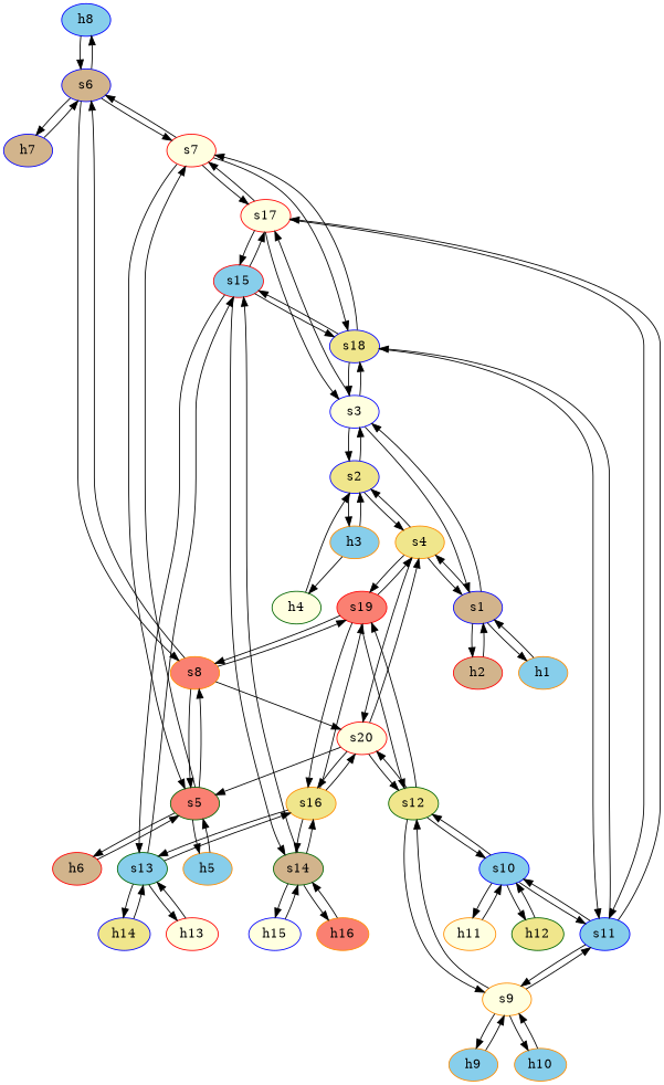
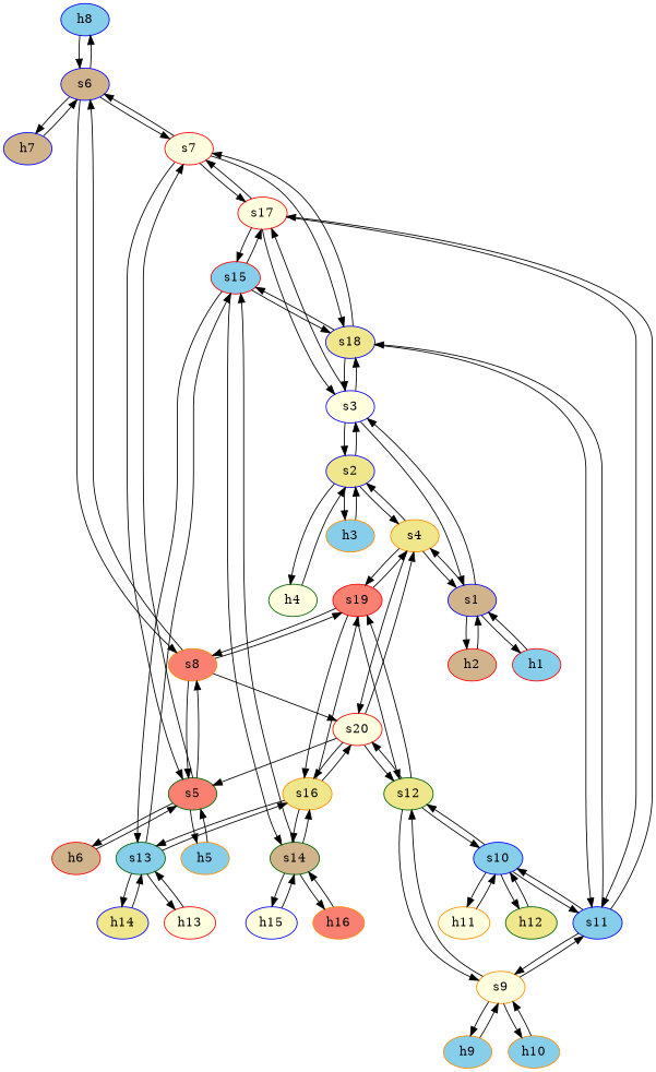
  strict digraph {
    node [color=blue fillcolor=skyblue style=filled type=switch]
    edge [capacity="1Gbps" cost=1 dst_port=0 src_port=0]
    h8 [ip="111.0.0.8" mac="0:0:0:0:0:8" type=host]
    s6 [fillcolor=tan level="edge"]
    h7 [fillcolor=tan ip="111.0.0.7" mac="0:0:0:0:0:7" type=host]
    s8 [color=darkorange fillcolor=salmon level=aggregation]
    s7 [color=red fillcolor=lightyellow level=aggregation]
    s5 [color=darkgreen fillcolor=salmon level="edge"]
    s19 [color=red fillcolor=salmon level=core]
    s20 [color=red fillcolor=lightyellow level=core]
    s18 [fillcolor=khaki level=core]
    s17 [color=red fillcolor=lightyellow level=core]
    h9 [color=darkorange ip="111.0.0.9" mac="0:0:0:0:0:9" type=host]
    s9 [color=darkorange fillcolor=lightyellow level="edge"]
    s12 [color=darkgreen fillcolor=khaki level=aggregation]
    s11 [level=aggregation]
    h10 [color=darkorange ip="111.0.0.10" mac="0:0:0:0:0:a" type=host]
    s10 [level="edge"]
    h2 [color=red fillcolor=tan ip="111.0.0.2" mac="0:0:0:0:0:2" type=host]
    s1 [fillcolor=tan level="edge"]
-   h1 [color=darkorange ip="111.0.0.1" mac="0:0:0:0:0:1" type=host]
+   h1 [color=red ip="111.0.0.1" mac="0:0:0:0:0:1" type=host]
    s3 [fillcolor=lightyellow level=aggregation]
    s4 [color=darkorange fillcolor=khaki level=aggregation]
    s2 [fillcolor=khaki level="edge"]
    h3 [color=darkorange ip="111.0.0.3" mac="0:0:0:0:0:3" type=host]
    h4 [color=darkgreen fillcolor=lightyellow ip="111.0.0.4" mac="0:0:0:0:0:4" type=host]
    h6 [color=red fillcolor=tan ip="111.0.0.6" mac="0:0:0:0:0:6" type=host]
    h5 [color=darkorange ip="111.0.0.5" mac="0:0:0:0:0:5" type=host]
    s16 [color=darkorange fillcolor=khaki level=aggregation]
    h11 [color=darkorange fillcolor=lightyellow ip="111.0.0.11" mac="0:0:0:0:0:b" type=host]
    h12 [color=darkgreen fillcolor=khaki ip="111.0.0.12" mac="0:0:0:0:0:c" type=host]
    s15 [color=red level=aggregation]
    s13 [color=darkgreen level="edge"]
    s14 [color=darkgreen fillcolor=tan level="edge"]
    h13 [color=red fillcolor=lightyellow ip="111.0.0.13" mac="0:0:0:0:0:d" type=host]
    h14 [fillcolor=khaki ip="111.0.0.14" mac="0:0:0:0:0:e" type=host]
    h15 [fillcolor=lightyellow ip="111.0.0.15" mac="0:0:0:0:0:f" type=host]
    h16 [color=darkorange fillcolor=salmon ip="111.0.0.16" mac="0:0:0:0:0:10" type=host]
    h8 -> s6 [dst_port=1]
    s6 -> h8 [src_port=1]
    s6 -> h7
    s6 -> s8 [dst_port=1 src_port=3]
    s6 -> s7 [dst_port=1 src_port=2]
    h7 -> s6
    s8 -> s6 [dst_port=3 src_port=1]
    s8 -> s5 [dst_port=3]
    s8 -> s19 [dst_port=1 src_port=2]
    s8 -> s20 [dst_port=1 src_port=3]
    s7 -> s6 [dst_port=2 src_port=1]
    s7 -> s5 [dst_port=2]
    s7 -> s18 [dst_port=1 src_port=3]
    s7 -> s17 [dst_port=1 src_port=2]
    s5 -> s8 [src_port=3]
    s5 -> s7 [src_port=2]
    s5 -> h6 [src_port=1]
    s5 -> h5
    s19 -> s8 [dst_port=2 src_port=1]
    s19 -> s12 [dst_port=2 src_port=2]
    s19 -> s4 [dst_port=2]
    s19 -> s16 [dst_port=2 src_port=3]
    s20 -> s5 [dst_port=3 src_port=1]
    s20 -> s12 [dst_port=3 src_port=2]
    s20 -> s4 [dst_port=3]
    s20 -> s16 [dst_port=3 src_port=3]
    s18 -> s7 [dst_port=3 src_port=1]
    s18 -> s11 [dst_port=3 src_port=2]
    s18 -> s3 [dst_port=3]
    s18 -> s15 [dst_port=3 src_port=3]
    s17 -> s7 [dst_port=2 src_port=1]
    s17 -> s11 [dst_port=2 src_port=2]
    s17 -> s3 [dst_port=2]
    s17 -> s15 [dst_port=2 src_port=3]
    h9 -> s9
    s9 -> h9
    s9 -> s12 [src_port=3]
    s9 -> s11 [src_port=2]
    s9 -> h10 [src_port=1]
    s12 -> s19 [dst_port=2 src_port=2]
    s12 -> s20 [dst_port=2 src_port=3]
    s12 -> s9 [dst_port=3]
    s12 -> s10 [dst_port=3 src_port=1]
    s11 -> s18 [dst_port=2 src_port=3]
    s11 -> s17 [dst_port=2 src_port=2]
    s11 -> s9 [dst_port=2]
    s11 -> s10 [dst_port=2 src_port=1]
    h10 -> s9 [dst_port=1]
    s10 -> s12 [dst_port=1 src_port=3]
    s10 -> s11 [dst_port=1 src_port=2]
    s10 -> h11
    s10 -> h12 [src_port=1]
    h2 -> s1 [dst_port=1]
    s1 -> h2 [src_port=1]
    s1 -> h1
    s1 -> s3 [src_port=2]
    s1 -> s4 [src_port=3]
    h1 -> s1
    s3 -> s18 [src_port=3]
    s3 -> s17 [src_port=2]
    s3 -> s1 [dst_port=2]
    s3 -> s2 [dst_port=2 src_port=1]
    s4 -> s19 [src_port=2]
    s4 -> s20 [src_port=3]
    s4 -> s1 [dst_port=3]
    s4 -> s2 [dst_port=3 src_port=1]
    s2 -> s3 [dst_port=1 src_port=2]
    s2 -> s4 [dst_port=1 src_port=3]
    s2 -> h3
-   h3 -> h4 [src_port=1]
+   s2 -> h4 [src_port=1]
    h3 -> s2
    h4 -> s2 [dst_port=1]
    h6 -> s5 [dst_port=1]
    h5 -> s5
    s16 -> s19 [dst_port=3 src_port=2]
    s16 -> s20 [dst_port=3 src_port=3]
    s16 -> s13 [dst_port=3]
    s16 -> s14 [dst_port=3 src_port=1]
    h11 -> s10
    h12 -> s10 [dst_port=1]
    s15 -> s18 [dst_port=3 src_port=3]
    s15 -> s17 [dst_port=3 src_port=2]
    s15 -> s13 [dst_port=2]
    s15 -> s14 [dst_port=2 src_port=1]
    s13 -> s16 [src_port=3]
    s13 -> s15 [src_port=2]
    s13 -> h13
    s13 -> h14 [src_port=1]
    s14 -> s16 [dst_port=1 src_port=3]
    s14 -> s15 [dst_port=1 src_port=2]
    s14 -> h15
    s14 -> h16 [src_port=1]
    h13 -> s13
    h14 -> s13 [dst_port=1]
    h15 -> s14
    h16 -> s14 [dst_port=1]
  }
